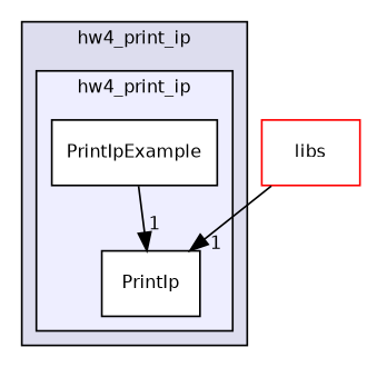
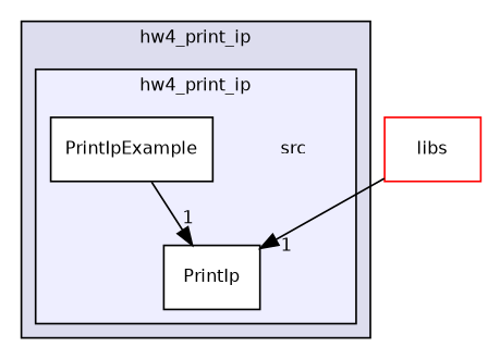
  digraph {
    compound=true
    node [fontname=Helvetica fontsize=10 shape=box color=black fillcolor=white style=filled]
    edge [headlabel=1 labeldistance=1.5 labelfontname=Helvetica labelfontsize=10]
+   n1 [label=src shape=plaintext color="" fillcolor="" style=""]
    n2 [label=PrintIp]
    n3 [label=PrintIpExample]
    n4 [color=red label=libs]
    subgraph cluster_1 {
      bgcolor="#ddddee"
      fontname=Helvetica
      fontsize=10
      label=hw4_print_ip
      pencolor=black
      subgraph cluster_2 {
        bgcolor="#eeeeff"
        fontname=Helvetica
        fontsize=10
        label=hw4_print_ip
        pencolor=black
+       n1
        n2
        n3
      }
    }
    n3 -> n2
    n4 -> n2
  }
